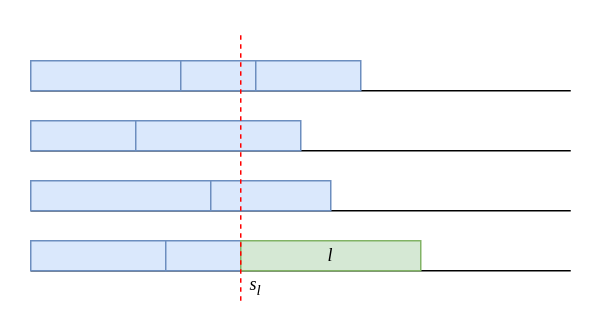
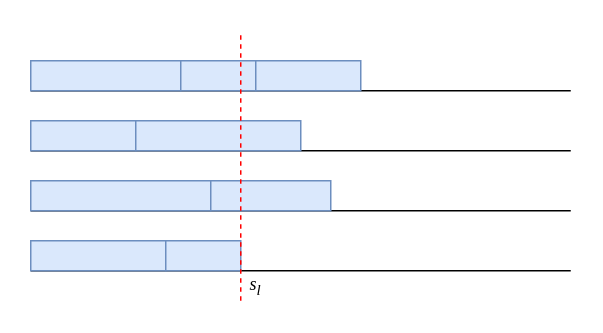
  <mxCell id="0" />
  <mxCell id="1" parent="0" />
  <mxCell id="2" value="" style="endArrow=none;html=1;" parent="1" edge="1"><mxGeometry width="50" height="50" relative="1" as="geometry"><mxPoint x="20" y="60" as="sourcePoint" /><mxPoint x="380" y="60" as="targetPoint" /></mxGeometry></mxCell>
  <mxCell id="3" value="" style="endArrow=none;html=1;" parent="1" edge="1"><mxGeometry width="50" height="50" relative="1" as="geometry"><mxPoint x="20" y="100" as="sourcePoint" /><mxPoint x="380" y="100" as="targetPoint" /></mxGeometry></mxCell>
  <mxCell id="4" value="" style="endArrow=none;html=1;" parent="1" edge="1"><mxGeometry width="50" height="50" relative="1" as="geometry"><mxPoint x="20" y="140" as="sourcePoint" /><mxPoint x="380" y="140" as="targetPoint" /></mxGeometry></mxCell>
  <mxCell id="5" value="" style="endArrow=none;html=1;" parent="1" edge="1"><mxGeometry width="50" height="50" relative="1" as="geometry"><mxPoint x="20" y="180" as="sourcePoint" /><mxPoint x="380" y="180" as="targetPoint" /></mxGeometry></mxCell>
  <mxCell id="6" value="" style="rounded=0;whiteSpace=wrap;html=1;fillColor=#dae8fc;strokeColor=#6c8ebf;" parent="1" vertex="1"><mxGeometry x="20" y="40" width="100" height="20" as="geometry" /></mxCell>
  <mxCell id="7" value="" style="rounded=0;whiteSpace=wrap;html=1;fillColor=#dae8fc;strokeColor=#6c8ebf;" parent="1" vertex="1"><mxGeometry x="20" y="160" width="90" height="20" as="geometry" /></mxCell>
  <mxCell id="8" value="" style="rounded=0;whiteSpace=wrap;html=1;fillColor=#dae8fc;strokeColor=#6c8ebf;" parent="1" vertex="1"><mxGeometry x="110" y="160" width="50" height="20" as="geometry" /></mxCell>
  <mxCell id="9" value="" style="endArrow=none;html=1;" parent="1" edge="1"><mxGeometry width="50" height="50" relative="1" as="geometry"><mxPoint x="20" y="140" as="sourcePoint" /><mxPoint x="20" y="140" as="targetPoint" /></mxGeometry></mxCell>
- <mxCell id="10" value="l" style="rounded=0;whiteSpace=wrap;html=1;fillColor=#d5e8d4;strokeColor=#82b366;fontFamily=Times New Roman;fontStyle=2" parent="1" vertex="1"><mxGeometry x="160" y="160" width="120" height="20" as="geometry" /></mxCell>
  <mxCell id="11" value="" style="rounded=0;whiteSpace=wrap;html=1;fillColor=#dae8fc;strokeColor=#6c8ebf;" parent="1" vertex="1"><mxGeometry x="20" y="120" width="120" height="20" as="geometry" /></mxCell>
  <mxCell id="12" value="" style="rounded=0;whiteSpace=wrap;html=1;fillColor=#dae8fc;strokeColor=#6c8ebf;" parent="1" vertex="1"><mxGeometry x="140" y="120" width="80" height="20" as="geometry" /></mxCell>
  <mxCell id="13" value="" style="rounded=0;whiteSpace=wrap;html=1;fillColor=#dae8fc;strokeColor=#6c8ebf;" parent="1" vertex="1"><mxGeometry x="120" y="40" width="50" height="20" as="geometry" /></mxCell>
  <mxCell id="14" value="" style="rounded=0;whiteSpace=wrap;html=1;fillColor=#dae8fc;strokeColor=#6c8ebf;" parent="1" vertex="1"><mxGeometry x="170" y="40" width="70" height="20" as="geometry" /></mxCell>
  <mxCell id="15" value="" style="rounded=0;whiteSpace=wrap;html=1;fillColor=#dae8fc;strokeColor=#6c8ebf;" parent="1" vertex="1"><mxGeometry x="20" y="80" width="70" height="20" as="geometry" /></mxCell>
  <mxCell id="16" value="" style="rounded=0;whiteSpace=wrap;html=1;fillColor=#dae8fc;strokeColor=#6c8ebf;" parent="1" vertex="1"><mxGeometry x="90" y="80" width="110" height="20" as="geometry" /></mxCell>
  <mxCell id="17" value="" style="endArrow=none;html=1;fontFamily=Times New Roman;fillColor=#f8cecc;dashed=1;strokeColor=#FF0000;" parent="1" edge="1"><mxGeometry width="50" height="50" relative="1" as="geometry"><mxPoint x="160" y="200" as="sourcePoint" /><mxPoint x="160" y="20" as="targetPoint" /></mxGeometry></mxCell>
  <mxCell id="18" value="s&lt;sub&gt;l&lt;/sub&gt;" style="text;html=1;strokeColor=none;fillColor=none;align=center;verticalAlign=middle;whiteSpace=wrap;rounded=0;fontFamily=Times New Roman;fontStyle=2" parent="1" vertex="1"><mxGeometry x="160" y="180" width="20" height="20" as="geometry" /></mxCell>
